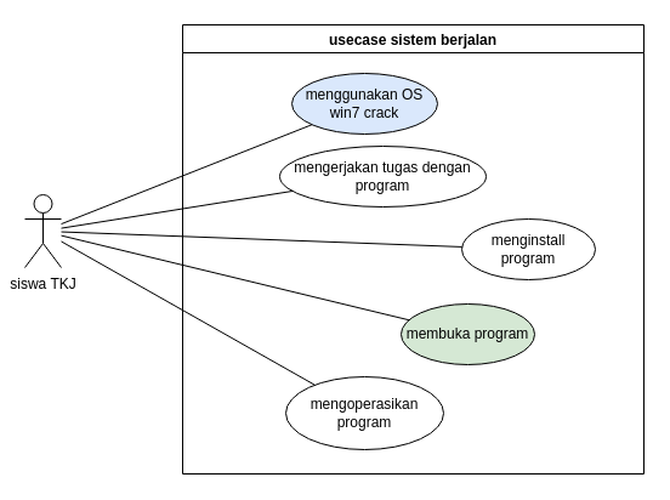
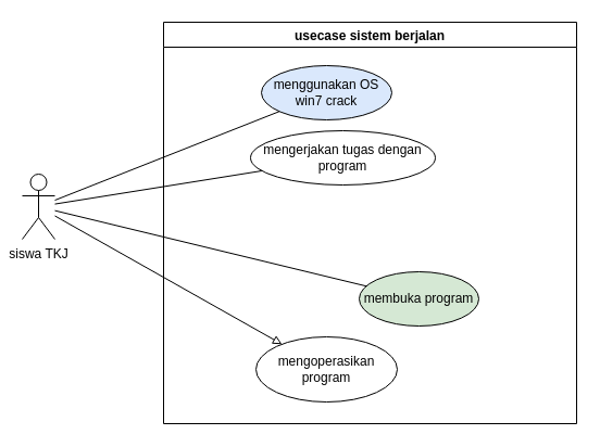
  <mxCell id="0" />
  <mxCell id="1" parent="0" />
  <mxCell id="2" value="usecase sistem berjalan" style="swimlane;" parent="1" vertex="1"><mxGeometry x="150" y="20" width="380" height="370" as="geometry" /></mxCell>
  <mxCell id="3" value="mengerjakan tugas dengan program" style="ellipse;whiteSpace=wrap;html=1;" parent="2" vertex="1"><mxGeometry x="80" y="100" width="170" height="50" as="geometry" /></mxCell>
- <mxCell id="4" value="menginstall program" style="ellipse;whiteSpace=wrap;html=1;" parent="2" vertex="1"><mxGeometry x="230" y="160" width="110" height="50" as="geometry" /></mxCell>
  <mxCell id="5" value="membuka program" style="ellipse;whiteSpace=wrap;html=1;fillColor=#d5e8d4;" parent="2" vertex="1"><mxGeometry x="180" y="230" width="110" height="50" as="geometry" /></mxCell>
  <mxCell id="6" value="mengoperasikan program" style="ellipse;whiteSpace=wrap;html=1;" parent="2" vertex="1"><mxGeometry x="85" y="290" width="130" height="60" as="geometry" /></mxCell>
  <mxCell id="7" value="menggunakan OS win7 crack" style="ellipse;whiteSpace=wrap;html=1;fillColor=#dae8fc;" parent="2" vertex="1"><mxGeometry x="90" y="40" width="120" height="50" as="geometry" /></mxCell>
- <mxCell id="8" style="rounded=0;orthogonalLoop=1;jettySize=auto;html=1;endArrow=none;endFill=0;" parent="1" source="13" edge="1" target="4"><mxGeometry relative="1" as="geometry"><mxPoint x="120" y="80" as="targetPoint" /></mxGeometry></mxCell>
  <mxCell id="9" style="edgeStyle=none;rounded=0;orthogonalLoop=1;jettySize=auto;html=1;endArrow=none;endFill=0;" parent="1" source="13" target="5" edge="1"><mxGeometry relative="1" as="geometry" /></mxCell>
- <mxCell id="10" style="edgeStyle=none;rounded=0;orthogonalLoop=1;jettySize=auto;html=1;endArrow=none;endFill=0;" parent="1" source="13" target="6" edge="1"><mxGeometry relative="1" as="geometry"><mxPoint x="60" y="160" as="targetPoint" /></mxGeometry></mxCell>
+ <mxCell id="10" style="edgeStyle=none;rounded=0;orthogonalLoop=1;jettySize=auto;html=1;endArrow=block;endFill=0;" parent="1" source="13" target="6" edge="1"><mxGeometry relative="1" as="geometry"><mxPoint x="60" y="160" as="targetPoint" /></mxGeometry></mxCell>
  <mxCell id="11" style="edgeStyle=none;rounded=0;orthogonalLoop=1;jettySize=auto;html=1;endArrow=none;endFill=0;" parent="1" source="13" target="7" edge="1"><mxGeometry relative="1" as="geometry" /></mxCell>
  <mxCell id="12" style="edgeStyle=none;rounded=0;orthogonalLoop=1;jettySize=auto;html=1;endArrow=none;endFill=0;" parent="1" source="13" target="3" edge="1"><mxGeometry relative="1" as="geometry" /></mxCell>
  <mxCell id="13" value="siswa TKJ" style="shape=umlActor;verticalLabelPosition=bottom;verticalAlign=top;html=1;" parent="1" vertex="1"><mxGeometry x="20" y="160" width="30" height="60" as="geometry" /></mxCell>
